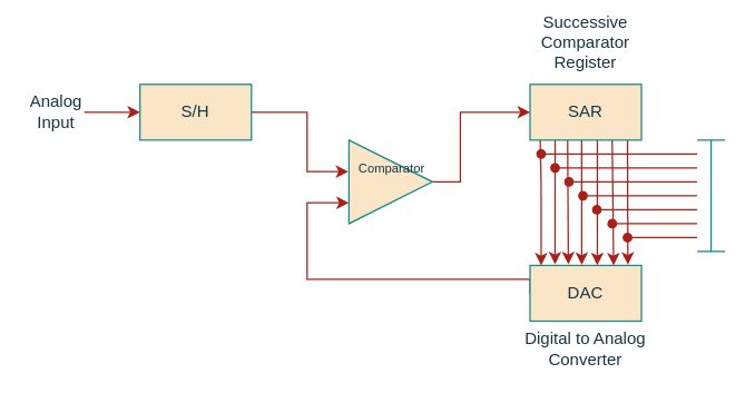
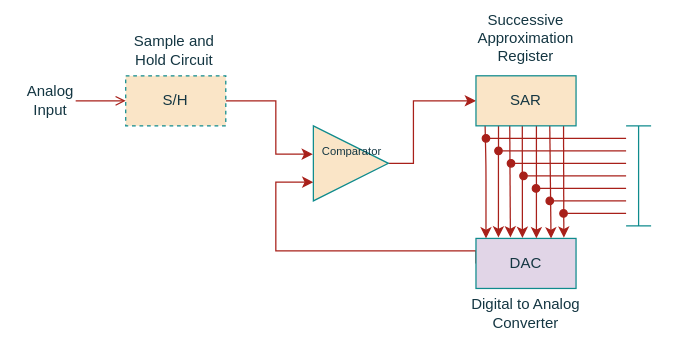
  <mxCell id="0" />
  <mxCell id="1" parent="0" />
  <mxCell id="2" value="" style="endArrow=none;html=1;entryX=0.091;entryY=0.984;entryDx=0;entryDy=0;entryPerimeter=0;startArrow=classic;startFill=1;labelBackgroundColor=#DAD2D8;strokeColor=#A8201A;fontColor=#143642;" parent="1" target="29" edge="1"><mxGeometry width="50" height="50" relative="1" as="geometry"><mxPoint x="388" y="190" as="sourcePoint" /><mxPoint x="388" y="102.2" as="targetPoint" /><Array as="points"><mxPoint x="388" y="132" /></Array></mxGeometry></mxCell>
  <mxCell id="3" value="" style="endArrow=none;html=1;entryX=0.1;entryY=1.005;entryDx=0;entryDy=0;entryPerimeter=0;startArrow=classic;startFill=1;exitX=0.344;exitY=-0.02;exitDx=0;exitDy=0;exitPerimeter=0;labelBackgroundColor=#DAD2D8;strokeColor=#A8201A;fontColor=#143642;" parent="1" source="5" edge="1"><mxGeometry width="50" height="50" relative="1" as="geometry"><mxPoint x="407" y="180" as="sourcePoint" /><mxPoint x="407" y="99.2" as="targetPoint" /></mxGeometry></mxCell>
  <mxCell id="4" style="edgeStyle=orthogonalEdgeStyle;rounded=0;orthogonalLoop=1;jettySize=auto;html=1;exitX=0;exitY=0.5;exitDx=0;exitDy=0;entryX=0;entryY=0.75;entryDx=0;entryDy=0;labelBackgroundColor=#DAD2D8;strokeColor=#A8201A;fontColor=#143642;" parent="1" source="5" target="12" edge="1"><mxGeometry relative="1" as="geometry"><Array as="points"><mxPoint x="220" y="200" /><mxPoint x="220" y="145" /></Array></mxGeometry></mxCell>
- <mxCell id="5" value="DAC" style="rounded=0;whiteSpace=wrap;html=1;fillColor=#FAE5C7;strokeColor=#0F8B8D;fontColor=#143642;" parent="1" vertex="1"><mxGeometry x="380" y="190" width="80" height="40" as="geometry" /></mxCell>
+ <mxCell id="5" value="DAC" style="rounded=0;whiteSpace=wrap;html=1;fillColor=#e1d5e7;strokeColor=#0F8B8D;fontColor=#143642;" parent="1" vertex="1"><mxGeometry x="380" y="190" width="80" height="40" as="geometry" /></mxCell>
  <mxCell id="6" value="" style="endArrow=none;html=1;entryX=0.1;entryY=1.005;entryDx=0;entryDy=0;entryPerimeter=0;startArrow=classic;startFill=1;exitX=0.878;exitY=-0.04;exitDx=0;exitDy=0;exitPerimeter=0;labelBackgroundColor=#DAD2D8;strokeColor=#A8201A;fontColor=#143642;" parent="1" edge="1"><mxGeometry width="50" height="50" relative="1" as="geometry"><mxPoint x="450.24" y="189.4" as="sourcePoint" /><mxPoint x="450" y="100.2" as="targetPoint" /></mxGeometry></mxCell>
  <mxCell id="7" value="" style="endArrow=none;html=1;entryX=0.463;entryY=0.994;entryDx=0;entryDy=0;entryPerimeter=0;startArrow=classic;startFill=1;exitX=0.464;exitY=-0.06;exitDx=0;exitDy=0;exitPerimeter=0;labelBackgroundColor=#DAD2D8;strokeColor=#A8201A;fontColor=#143642;" parent="1" target="29" edge="1"><mxGeometry width="50" height="50" relative="1" as="geometry"><mxPoint x="417.12" y="189.6" as="sourcePoint" /><mxPoint x="417" y="102" as="targetPoint" /></mxGeometry></mxCell>
  <mxCell id="8" value="" style="endArrow=none;html=1;entryX=0.604;entryY=0.968;entryDx=0;entryDy=0;entryPerimeter=0;startArrow=classic;startFill=1;exitX=0.604;exitY=-0.053;exitDx=0;exitDy=0;exitPerimeter=0;labelBackgroundColor=#DAD2D8;strokeColor=#A8201A;fontColor=#143642;" parent="1" target="29" edge="1"><mxGeometry width="50" height="50" relative="1" as="geometry"><mxPoint x="428.32" y="189.88" as="sourcePoint" /><mxPoint x="427.83" y="102" as="targetPoint" /></mxGeometry></mxCell>
  <mxCell id="9" value="" style="endArrow=none;html=1;entryX=0.1;entryY=1.005;entryDx=0;entryDy=0;entryPerimeter=0;startArrow=classic;startFill=1;exitX=0.75;exitY=0;exitDx=0;exitDy=0;labelBackgroundColor=#DAD2D8;strokeColor=#A8201A;fontColor=#143642;" parent="1" source="5" edge="1"><mxGeometry width="50" height="50" relative="1" as="geometry"><mxPoint x="439" y="180.8" as="sourcePoint" /><mxPoint x="439" y="100" as="targetPoint" /></mxGeometry></mxCell>
  <mxCell id="10" value="" style="endArrow=none;html=1;entryX=0.1;entryY=1.005;entryDx=0;entryDy=0;entryPerimeter=0;startArrow=classic;startFill=1;exitX=0.224;exitY=-0.02;exitDx=0;exitDy=0;exitPerimeter=0;labelBackgroundColor=#DAD2D8;strokeColor=#A8201A;fontColor=#143642;" parent="1" source="5" edge="1"><mxGeometry width="50" height="50" relative="1" as="geometry"><mxPoint x="398" y="180.8" as="sourcePoint" /><mxPoint x="398" y="100" as="targetPoint" /></mxGeometry></mxCell>
  <mxCell id="11" style="edgeStyle=orthogonalEdgeStyle;rounded=0;orthogonalLoop=1;jettySize=auto;html=1;entryX=0;entryY=0.5;entryDx=0;entryDy=0;labelBackgroundColor=#DAD2D8;strokeColor=#A8201A;fontColor=#143642;" parent="1" source="12" target="29" edge="1"><mxGeometry relative="1" as="geometry"><Array as="points"><mxPoint x="330" y="130" /><mxPoint x="330" y="80" /></Array></mxGeometry></mxCell>
  <mxCell id="12" value="" style="triangle;whiteSpace=wrap;html=1;fillColor=#FAE5C7;strokeColor=#0F8B8D;fontColor=#143642;" parent="1" vertex="1"><mxGeometry x="250" y="100" width="60" height="60" as="geometry" /></mxCell>
  <mxCell id="13" value="&lt;font style=&quot;font-size: 9px&quot;&gt;Comparator&lt;/font&gt;" style="text;html=1;strokeColor=none;fillColor=none;align=center;verticalAlign=middle;whiteSpace=wrap;rounded=0;fontColor=#143642;" parent="1" vertex="1"><mxGeometry x="256" y="110" width="50" height="20" as="geometry" /></mxCell>
  <mxCell id="14" style="edgeStyle=orthogonalEdgeStyle;rounded=0;orthogonalLoop=1;jettySize=auto;html=1;entryX=-0.007;entryY=0.377;entryDx=0;entryDy=0;entryPerimeter=0;labelBackgroundColor=#DAD2D8;strokeColor=#A8201A;fontColor=#143642;" parent="1" source="15" target="12" edge="1"><mxGeometry relative="1" as="geometry"><Array as="points"><mxPoint x="220" y="80" /><mxPoint x="220" y="123" /></Array></mxGeometry></mxCell>
- <mxCell id="15" value="S/H" style="rounded=0;whiteSpace=wrap;html=1;fillColor=#FAE5C7;strokeColor=#0F8B8D;fontColor=#143642;" parent="1" vertex="1"><mxGeometry x="100" y="60" width="80" height="40" as="geometry" /></mxCell>
- <mxCell id="17" value="Successive Comparator Register" style="text;html=1;strokeColor=none;fillColor=none;align=center;verticalAlign=middle;whiteSpace=wrap;rounded=0;fontColor=#143642;" parent="1" vertex="1"><mxGeometry x="375" y="20" width="90" height="20" as="geometry" /></mxCell>
+ <mxCell id="15" value="S/H" style="rounded=0;whiteSpace=wrap;html=1;fillColor=#FAE5C7;strokeColor=#0F8B8D;fontColor=#143642;dashed=1;" parent="1" vertex="1"><mxGeometry x="100" y="60" width="80" height="40" as="geometry" /></mxCell>
+ <mxCell id="16" value="Sample and Hold Circuit" style="text;html=1;strokeColor=none;fillColor=none;align=center;verticalAlign=middle;whiteSpace=wrap;rounded=0;fontColor=#143642;" parent="1" vertex="1"><mxGeometry x="94" y="30" width="90" height="20" as="geometry" /></mxCell>
+ <mxCell id="17" value="Successive Approximation Register" style="text;html=1;strokeColor=none;fillColor=none;align=center;verticalAlign=middle;whiteSpace=wrap;rounded=0;fontColor=#143642;" parent="1" vertex="1"><mxGeometry x="375" y="20" width="90" height="20" as="geometry" /></mxCell>
  <mxCell id="18" value="Digital to Analog Converter" style="text;html=1;strokeColor=none;fillColor=none;align=center;verticalAlign=middle;whiteSpace=wrap;rounded=0;fontColor=#143642;" parent="1" vertex="1"><mxGeometry x="375" y="240" width="90" height="20" as="geometry" /></mxCell>
  <mxCell id="19" value="" style="endArrow=none;html=1;startArrow=oval;startFill=1;labelBackgroundColor=#DAD2D8;strokeColor=#A8201A;fontColor=#143642;" parent="1" edge="1"><mxGeometry width="50" height="50" relative="1" as="geometry"><mxPoint x="388" y="110" as="sourcePoint" /><mxPoint x="500" y="110" as="targetPoint" /></mxGeometry></mxCell>
  <mxCell id="20" value="" style="endArrow=none;html=1;startArrow=oval;startFill=1;labelBackgroundColor=#DAD2D8;strokeColor=#A8201A;fontColor=#143642;" parent="1" edge="1"><mxGeometry width="50" height="50" relative="1" as="geometry"><mxPoint x="398" y="120" as="sourcePoint" /><mxPoint x="500" y="120" as="targetPoint" /></mxGeometry></mxCell>
  <mxCell id="21" value="" style="endArrow=none;html=1;startArrow=oval;startFill=1;labelBackgroundColor=#DAD2D8;strokeColor=#A8201A;fontColor=#143642;" parent="1" edge="1"><mxGeometry width="50" height="50" relative="1" as="geometry"><mxPoint x="408" y="130" as="sourcePoint" /><mxPoint x="500" y="130" as="targetPoint" /></mxGeometry></mxCell>
  <mxCell id="22" value="" style="endArrow=none;html=1;startArrow=oval;startFill=1;fontStyle=1;labelBackgroundColor=#DAD2D8;strokeColor=#A8201A;fontColor=#143642;" parent="1" edge="1"><mxGeometry width="50" height="50" relative="1" as="geometry"><mxPoint x="418" y="140" as="sourcePoint" /><mxPoint x="500" y="140" as="targetPoint" /></mxGeometry></mxCell>
  <mxCell id="23" value="" style="endArrow=none;html=1;startArrow=oval;startFill=1;labelBackgroundColor=#DAD2D8;strokeColor=#A8201A;fontColor=#143642;" parent="1" edge="1"><mxGeometry width="50" height="50" relative="1" as="geometry"><mxPoint x="428" y="150" as="sourcePoint" /><mxPoint x="500" y="150" as="targetPoint" /></mxGeometry></mxCell>
  <mxCell id="24" value="" style="endArrow=none;html=1;startArrow=oval;startFill=1;labelBackgroundColor=#DAD2D8;strokeColor=#A8201A;fontColor=#143642;" parent="1" edge="1"><mxGeometry width="50" height="50" relative="1" as="geometry"><mxPoint x="439" y="160" as="sourcePoint" /><mxPoint x="500" y="160" as="targetPoint" /></mxGeometry></mxCell>
  <mxCell id="25" value="" style="endArrow=none;html=1;startArrow=oval;startFill=1;labelBackgroundColor=#DAD2D8;strokeColor=#A8201A;fontColor=#143642;" parent="1" edge="1"><mxGeometry width="50" height="50" relative="1" as="geometry"><mxPoint x="450" y="170" as="sourcePoint" /><mxPoint x="500" y="170" as="targetPoint" /></mxGeometry></mxCell>
  <mxCell id="26" value="" style="shape=crossbar;whiteSpace=wrap;html=1;rounded=1;direction=south;fillColor=#FAE5C7;strokeColor=#0F8B8D;fontColor=#143642;" parent="1" vertex="1"><mxGeometry x="500" y="100" width="20" height="80" as="geometry" /></mxCell>
- <mxCell id="27" style="edgeStyle=orthogonalEdgeStyle;rounded=0;orthogonalLoop=1;jettySize=auto;html=1;exitX=1;exitY=0.5;exitDx=0;exitDy=0;entryX=0;entryY=0.5;entryDx=0;entryDy=0;startArrow=none;startFill=0;labelBackgroundColor=#DAD2D8;strokeColor=#A8201A;fontColor=#143642;" parent="1" source="28" target="15" edge="1"><mxGeometry relative="1" as="geometry" /></mxCell>
+ <mxCell id="27" style="edgeStyle=orthogonalEdgeStyle;rounded=0;orthogonalLoop=1;jettySize=auto;html=1;exitX=1;exitY=0.5;exitDx=0;exitDy=0;entryX=0;entryY=0.5;entryDx=0;entryDy=0;startArrow=none;startFill=0;labelBackgroundColor=#DAD2D8;strokeColor=#A8201A;fontColor=#143642;endArrow=open;" parent="1" source="28" target="15" edge="1"><mxGeometry relative="1" as="geometry" /></mxCell>
  <mxCell id="28" value="Analog&lt;br&gt;Input" style="text;html=1;strokeColor=none;fillColor=none;align=center;verticalAlign=middle;whiteSpace=wrap;rounded=0;fontColor=#143642;" parent="1" vertex="1"><mxGeometry x="20" y="70" width="40" height="20" as="geometry" /></mxCell>
  <mxCell id="29" value="SAR" style="rounded=0;whiteSpace=wrap;html=1;fillColor=#FAE5C7;strokeColor=#0F8B8D;fontColor=#143642;" parent="1" vertex="1"><mxGeometry x="380" y="60" width="80" height="40" as="geometry" /></mxCell>
